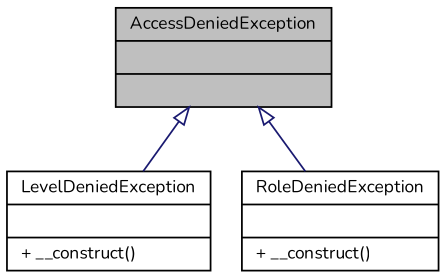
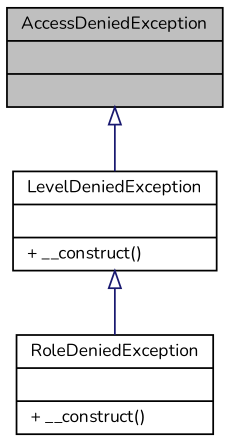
  digraph {
    fontname=Nunito
    node [color=black fontname=Nunito fontsize=10 shape=record]
    edge [arrowtail=onormal color=midnightblue dir=back fontname=Nunito fontsize=10 labelfontname=Helvetica labelfontsize=10 style=solid]
    n1 [fillcolor=grey75 fontcolor=black height=0.2 label="{AccessDeniedException\n||}" style=filled width=0.4]
    n2 [height=0.2 label="{LevelDeniedException\n||+ __construct()\l}" width=0.4]
    n3 [height=0.2 label="{RoleDeniedException\n||+ __construct()\l}" width=0.4]
    n1 -> n2
-   n1 -> n3
+   n2 -> n3
  }
